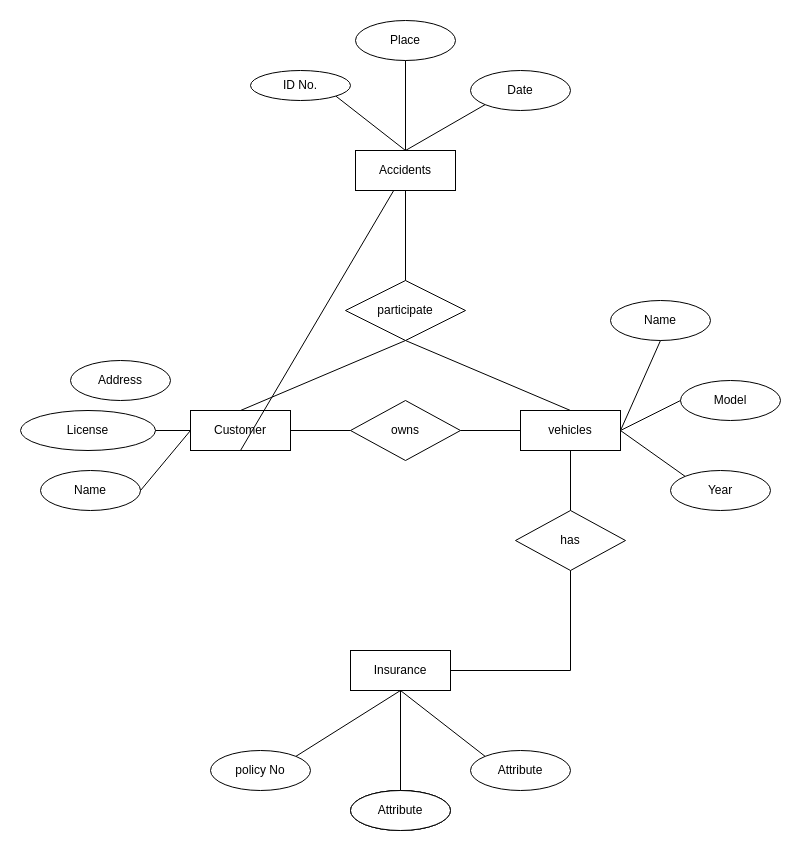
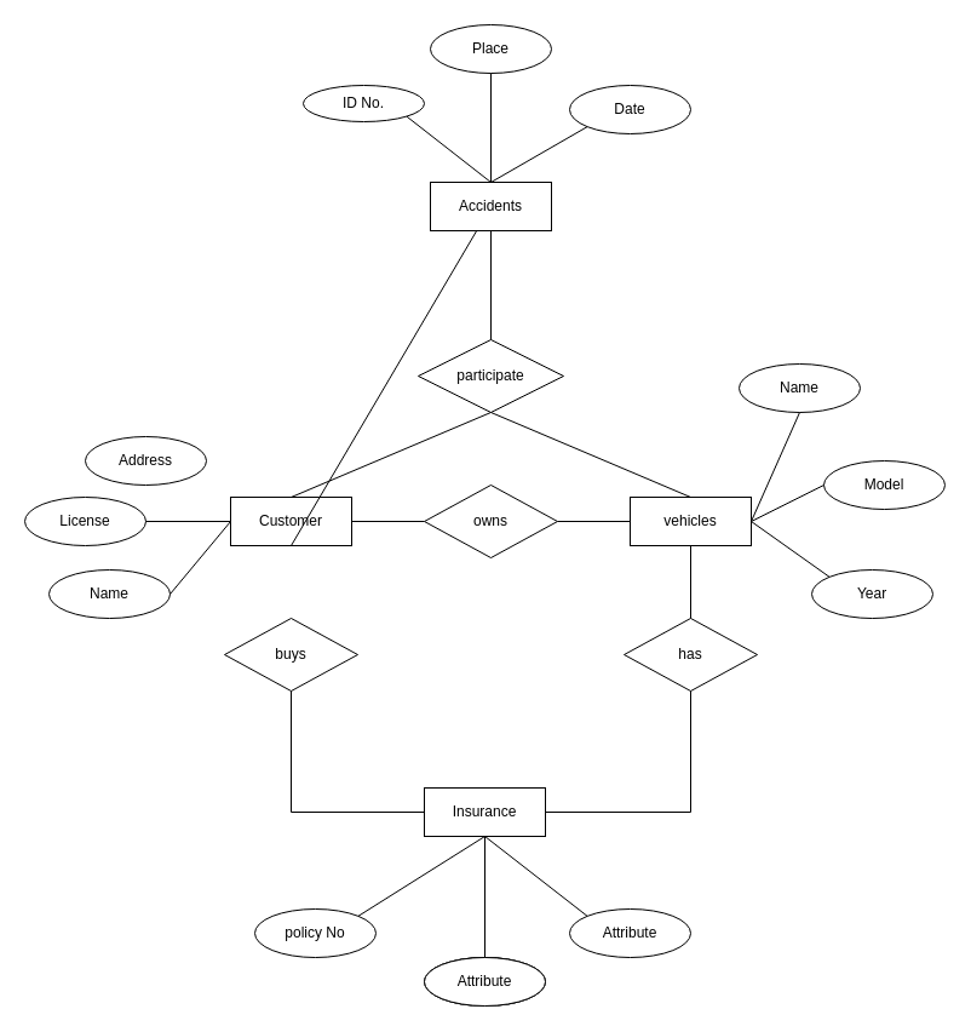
  <mxCell id="0" />
  <mxCell id="1" parent="0" />
  <mxCell id="2" value="Insurance" style="whiteSpace=wrap;html=1;align=center;" vertex="1" parent="1"><mxGeometry x="350" y="650" width="100" height="40" as="geometry" /></mxCell>
  <mxCell id="3" value="Customer" style="whiteSpace=wrap;html=1;align=center;" vertex="1" parent="1"><mxGeometry x="190" y="410" width="100" height="40" as="geometry" /></mxCell>
  <mxCell id="4" value="owns" style="shape=rhombus;perimeter=rhombusPerimeter;whiteSpace=wrap;html=1;align=center;" vertex="1" parent="1"><mxGeometry x="350" y="400" width="110" height="60" as="geometry" /></mxCell>
  <mxCell id="5" value="vehicles" style="whiteSpace=wrap;html=1;align=center;" vertex="1" parent="1"><mxGeometry x="520" y="410" width="100" height="40" as="geometry" /></mxCell>
  <mxCell id="6" value="has" style="shape=rhombus;perimeter=rhombusPerimeter;whiteSpace=wrap;html=1;align=center;" vertex="1" parent="1"><mxGeometry x="515" y="510" width="110" height="60" as="geometry" /></mxCell>
+ <mxCell id="7" value="buys" style="shape=rhombus;perimeter=rhombusPerimeter;whiteSpace=wrap;html=1;align=center;" vertex="1" parent="1"><mxGeometry x="185" y="510" width="110" height="60" as="geometry" /></mxCell>
  <mxCell id="8" value="Accidents" style="whiteSpace=wrap;html=1;align=center;" vertex="1" parent="1"><mxGeometry x="355" y="150" width="100" height="40" as="geometry" /></mxCell>
  <mxCell id="9" value="participate" style="shape=rhombus;perimeter=rhombusPerimeter;whiteSpace=wrap;html=1;align=center;" vertex="1" parent="1"><mxGeometry x="345" y="280" width="120" height="60" as="geometry" /></mxCell>
  <mxCell id="10" value="" style="endArrow=none;html=1;rounded=0;exitX=0.5;exitY=0;exitDx=0;exitDy=0;entryX=0.5;entryY=1;entryDx=0;entryDy=0;" edge="1" parent="1" source="3" target="9"><mxGeometry relative="1" as="geometry"><mxPoint x="320" y="280" as="sourcePoint" /><mxPoint x="480" y="280" as="targetPoint" /></mxGeometry></mxCell>
  <mxCell id="11" value="" style="endArrow=none;html=1;rounded=0;exitX=0.5;exitY=1;exitDx=0;exitDy=0;entryX=0.5;entryY=0;entryDx=0;entryDy=0;" edge="1" parent="1" source="9" target="5"><mxGeometry relative="1" as="geometry"><mxPoint x="320" y="280" as="sourcePoint" /><mxPoint x="480" y="280" as="targetPoint" /></mxGeometry></mxCell>
  <mxCell id="12" value="" style="endArrow=none;html=1;rounded=0;exitX=0.5;exitY=1;exitDx=0;exitDy=0;entryX=0.5;entryY=0;entryDx=0;entryDy=0;" edge="1" parent="1" source="8" target="9"><mxGeometry relative="1" as="geometry"><mxPoint x="320" y="280" as="sourcePoint" /><mxPoint x="480" y="280" as="targetPoint" /></mxGeometry></mxCell>
  <mxCell id="13" value="" style="endArrow=none;html=1;rounded=0;exitX=1;exitY=0.5;exitDx=0;exitDy=0;entryX=0;entryY=0.5;entryDx=0;entryDy=0;" edge="1" parent="1" source="3" target="4"><mxGeometry relative="1" as="geometry"><mxPoint x="320" y="500" as="sourcePoint" /><mxPoint x="480" y="500" as="targetPoint" /></mxGeometry></mxCell>
  <mxCell id="14" value="" style="endArrow=none;html=1;rounded=0;exitX=1;exitY=0.5;exitDx=0;exitDy=0;entryX=0;entryY=0.5;entryDx=0;entryDy=0;" edge="1" parent="1" source="4" target="5"><mxGeometry relative="1" as="geometry"><mxPoint x="320" y="500" as="sourcePoint" /><mxPoint x="480" y="500" as="targetPoint" /></mxGeometry></mxCell>
  <mxCell id="15" value="" style="endArrow=none;html=1;rounded=0;exitX=0.5;exitY=1;exitDx=0;exitDy=0;" edge="1" parent="1" source="3" target="8"><mxGeometry relative="1" as="geometry"><mxPoint x="320" y="500" as="sourcePoint" /><mxPoint x="480" y="500" as="targetPoint" /></mxGeometry></mxCell>
  <mxCell id="16" value="" style="endArrow=none;html=1;rounded=0;exitX=0.5;exitY=1;exitDx=0;exitDy=0;entryX=0.5;entryY=0;entryDx=0;entryDy=0;" edge="1" parent="1" source="5" target="6"><mxGeometry relative="1" as="geometry"><mxPoint x="320" y="500" as="sourcePoint" /><mxPoint x="480" y="500" as="targetPoint" /></mxGeometry></mxCell>
+ <mxCell id="17" value="" style="endArrow=none;html=1;rounded=0;exitX=0.5;exitY=1;exitDx=0;exitDy=0;entryX=0;entryY=0.5;entryDx=0;entryDy=0;" edge="1" parent="1" source="7" target="2"><mxGeometry relative="1" as="geometry"><mxPoint x="320" y="500" as="sourcePoint" /><mxPoint x="480" y="500" as="targetPoint" /><Array as="points"><mxPoint x="240" y="670" /></Array></mxGeometry></mxCell>
  <mxCell id="18" value="" style="endArrow=none;html=1;rounded=0;entryX=0.5;entryY=1;entryDx=0;entryDy=0;exitX=1;exitY=0.5;exitDx=0;exitDy=0;" edge="1" parent="1" source="2" target="6"><mxGeometry relative="1" as="geometry"><mxPoint x="320" y="500" as="sourcePoint" /><mxPoint x="480" y="500" as="targetPoint" /><Array as="points"><mxPoint x="570" y="670" /></Array></mxGeometry></mxCell>
  <mxCell id="19" value="Attribute" style="ellipse;whiteSpace=wrap;html=1;align=center;" vertex="1" parent="1"><mxGeometry x="470" y="750" width="100" height="40" as="geometry" /></mxCell>
  <mxCell id="20" value="Attribute" style="ellipse;whiteSpace=wrap;html=1;align=center;" vertex="1" parent="1"><mxGeometry x="350" y="790" width="100" height="40" as="geometry" /></mxCell>
  <mxCell id="21" value="Attribute" style="ellipse;whiteSpace=wrap;html=1;align=center;" vertex="1" parent="1"><mxGeometry x="350" y="790" width="100" height="40" as="geometry" /></mxCell>
  <mxCell id="22" value="Attribute" style="ellipse;whiteSpace=wrap;html=1;align=center;" vertex="1" parent="1"><mxGeometry x="350" y="790" width="100" height="40" as="geometry" /></mxCell>
  <mxCell id="23" value="policy No" style="ellipse;whiteSpace=wrap;html=1;align=center;" vertex="1" parent="1"><mxGeometry x="210" y="750" width="100" height="40" as="geometry" /></mxCell>
  <mxCell id="24" value="Name" style="ellipse;whiteSpace=wrap;html=1;align=center;" vertex="1" parent="1"><mxGeometry x="610" y="300" width="100" height="40" as="geometry" /></mxCell>
  <mxCell id="25" value="Model" style="ellipse;whiteSpace=wrap;html=1;align=center;" vertex="1" parent="1"><mxGeometry x="680" y="380" width="100" height="40" as="geometry" /></mxCell>
  <mxCell id="26" value="Year" style="ellipse;whiteSpace=wrap;html=1;align=center;" vertex="1" parent="1"><mxGeometry x="670" y="470" width="100" height="40" as="geometry" /></mxCell>
  <mxCell id="27" value="Name" style="ellipse;whiteSpace=wrap;html=1;align=center;" vertex="1" parent="1"><mxGeometry x="40" y="470" width="100" height="40" as="geometry" /></mxCell>
- <mxCell id="28" value="License" style="ellipse;whiteSpace=wrap;html=1;align=center;" vertex="1" parent="1"><mxGeometry x="20" y="410" width="135" height="40" as="geometry" /></mxCell>
+ <mxCell id="28" value="License" style="ellipse;whiteSpace=wrap;html=1;align=center;" vertex="1" parent="1"><mxGeometry x="20" y="410" width="100" height="40" as="geometry" /></mxCell>
  <mxCell id="29" value="Address" style="ellipse;whiteSpace=wrap;html=1;align=center;" vertex="1" parent="1"><mxGeometry x="70" y="360" width="100" height="40" as="geometry" /></mxCell>
  <mxCell id="30" value="" style="endArrow=none;html=1;rounded=0;exitX=1;exitY=0.5;exitDx=0;exitDy=0;entryX=0;entryY=0.5;entryDx=0;entryDy=0;" edge="1" parent="1" source="28" target="3"><mxGeometry relative="1" as="geometry"><mxPoint x="320" y="350" as="sourcePoint" /><mxPoint x="480" y="350" as="targetPoint" /></mxGeometry></mxCell>
  <mxCell id="31" value="" style="endArrow=none;html=1;rounded=0;exitX=1;exitY=0.5;exitDx=0;exitDy=0;entryX=0;entryY=0.5;entryDx=0;entryDy=0;" edge="1" parent="1" source="27" target="3"><mxGeometry relative="1" as="geometry"><mxPoint x="320" y="350" as="sourcePoint" /><mxPoint x="480" y="350" as="targetPoint" /></mxGeometry></mxCell>
  <mxCell id="32" value="" style="endArrow=none;html=1;rounded=0;exitX=0.5;exitY=1;exitDx=0;exitDy=0;entryX=1;entryY=0.5;entryDx=0;entryDy=0;" edge="1" parent="1" source="24" target="5"><mxGeometry relative="1" as="geometry"><mxPoint x="320" y="430" as="sourcePoint" /><mxPoint x="480" y="430" as="targetPoint" /></mxGeometry></mxCell>
  <mxCell id="33" value="" style="endArrow=none;html=1;rounded=0;exitX=0;exitY=0.5;exitDx=0;exitDy=0;entryX=1;entryY=0.5;entryDx=0;entryDy=0;" edge="1" parent="1" source="25" target="5"><mxGeometry relative="1" as="geometry"><mxPoint x="320" y="430" as="sourcePoint" /><mxPoint x="480" y="430" as="targetPoint" /></mxGeometry></mxCell>
  <mxCell id="34" value="" style="endArrow=none;html=1;rounded=0;exitX=0;exitY=0;exitDx=0;exitDy=0;entryX=1;entryY=0.5;entryDx=0;entryDy=0;" edge="1" parent="1" source="26" target="5"><mxGeometry relative="1" as="geometry"><mxPoint x="320" y="430" as="sourcePoint" /><mxPoint x="480" y="430" as="targetPoint" /></mxGeometry></mxCell>
  <mxCell id="35" value="" style="endArrow=none;html=1;rounded=0;exitX=0.5;exitY=1;exitDx=0;exitDy=0;entryX=1;entryY=0;entryDx=0;entryDy=0;" edge="1" parent="1" source="2" target="23"><mxGeometry relative="1" as="geometry"><mxPoint x="320" y="650" as="sourcePoint" /><mxPoint x="480" y="650" as="targetPoint" /></mxGeometry></mxCell>
  <mxCell id="36" value="" style="endArrow=none;html=1;rounded=0;exitX=0.5;exitY=0;exitDx=0;exitDy=0;entryX=0.5;entryY=1;entryDx=0;entryDy=0;" edge="1" parent="1" source="22" target="2"><mxGeometry relative="1" as="geometry"><mxPoint x="320" y="650" as="sourcePoint" /><mxPoint x="480" y="650" as="targetPoint" /></mxGeometry></mxCell>
  <mxCell id="37" value="" style="endArrow=none;html=1;rounded=0;entryX=0;entryY=0;entryDx=0;entryDy=0;" edge="1" parent="1" target="19"><mxGeometry relative="1" as="geometry"><mxPoint x="400" y="690" as="sourcePoint" /><mxPoint x="480" y="650" as="targetPoint" /></mxGeometry></mxCell>
  <mxCell id="38" value="ID No." style="ellipse;whiteSpace=wrap;html=1;align=center;" vertex="1" parent="1"><mxGeometry x="250" y="70" width="100" height="30" as="geometry" /></mxCell>
  <mxCell id="39" value="Place" style="ellipse;whiteSpace=wrap;html=1;align=center;" vertex="1" parent="1"><mxGeometry x="355" y="20" width="100" height="40" as="geometry" /></mxCell>
  <mxCell id="40" value="Date" style="ellipse;whiteSpace=wrap;html=1;align=center;" vertex="1" parent="1"><mxGeometry x="470" y="70" width="100" height="40" as="geometry" /></mxCell>
  <mxCell id="41" value="" style="endArrow=none;html=1;rounded=0;exitX=0.5;exitY=1;exitDx=0;exitDy=0;entryX=0.5;entryY=0;entryDx=0;entryDy=0;" edge="1" parent="1" source="39" target="8"><mxGeometry relative="1" as="geometry"><mxPoint x="320" y="200" as="sourcePoint" /><mxPoint x="480" y="200" as="targetPoint" /></mxGeometry></mxCell>
  <mxCell id="42" value="" style="endArrow=none;html=1;rounded=0;entryX=0;entryY=1;entryDx=0;entryDy=0;exitX=0.5;exitY=0;exitDx=0;exitDy=0;" edge="1" parent="1" source="8" target="40"><mxGeometry relative="1" as="geometry"><mxPoint x="320" y="200" as="sourcePoint" /><mxPoint x="480" y="200" as="targetPoint" /></mxGeometry></mxCell>
  <mxCell id="43" value="" style="endArrow=none;html=1;rounded=0;exitX=1;exitY=1;exitDx=0;exitDy=0;entryX=0.5;entryY=0;entryDx=0;entryDy=0;" edge="1" parent="1" source="38" target="8"><mxGeometry relative="1" as="geometry"><mxPoint x="320" y="200" as="sourcePoint" /><mxPoint x="410" y="150" as="targetPoint" /></mxGeometry></mxCell>
